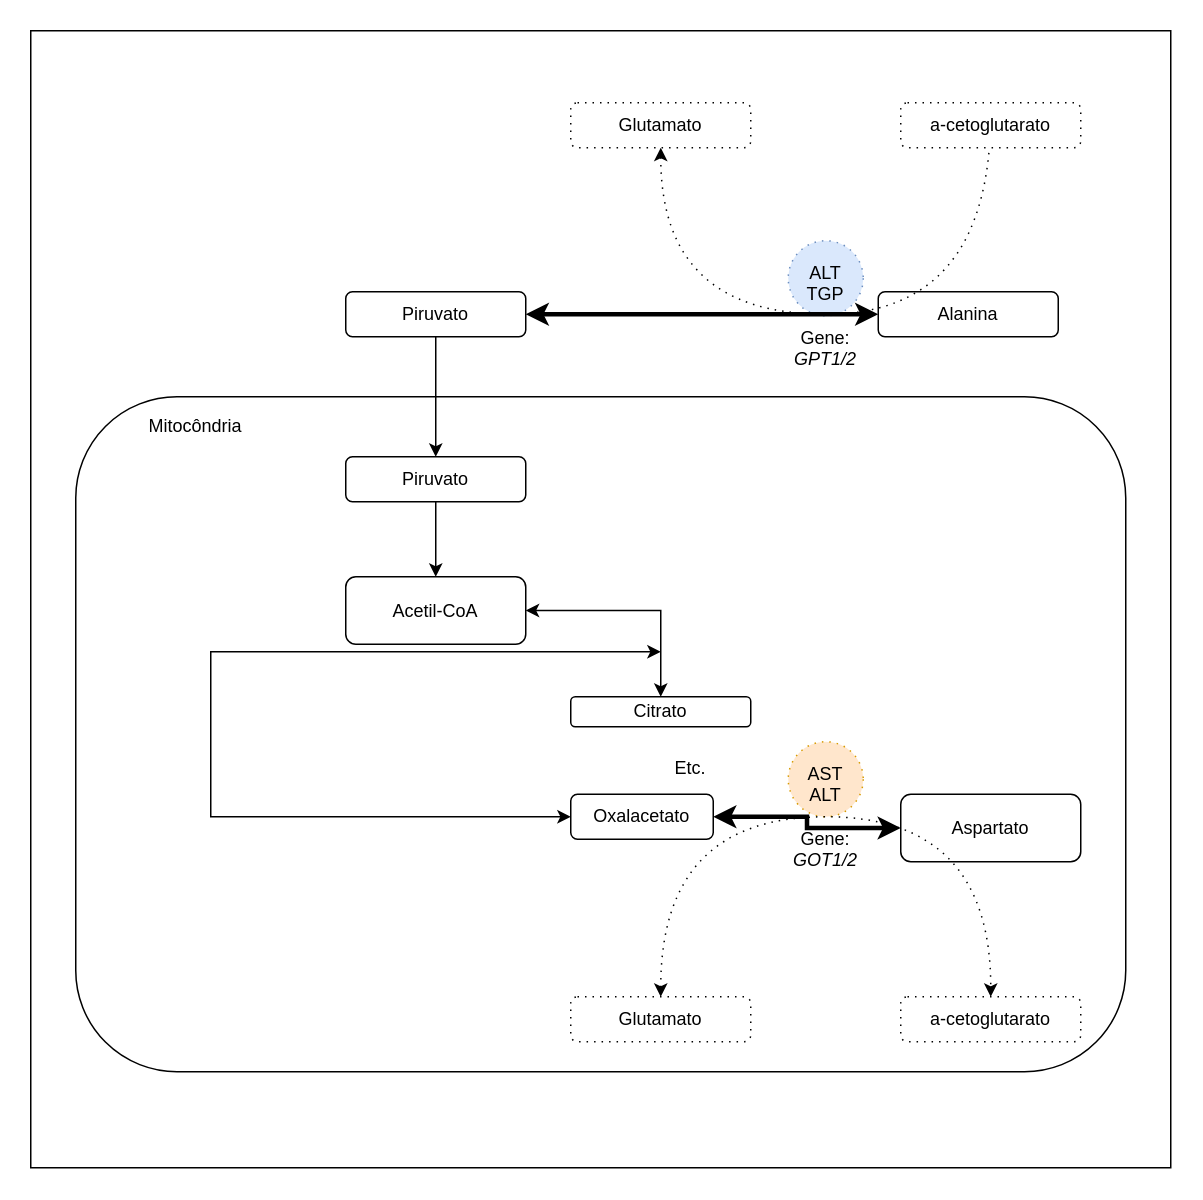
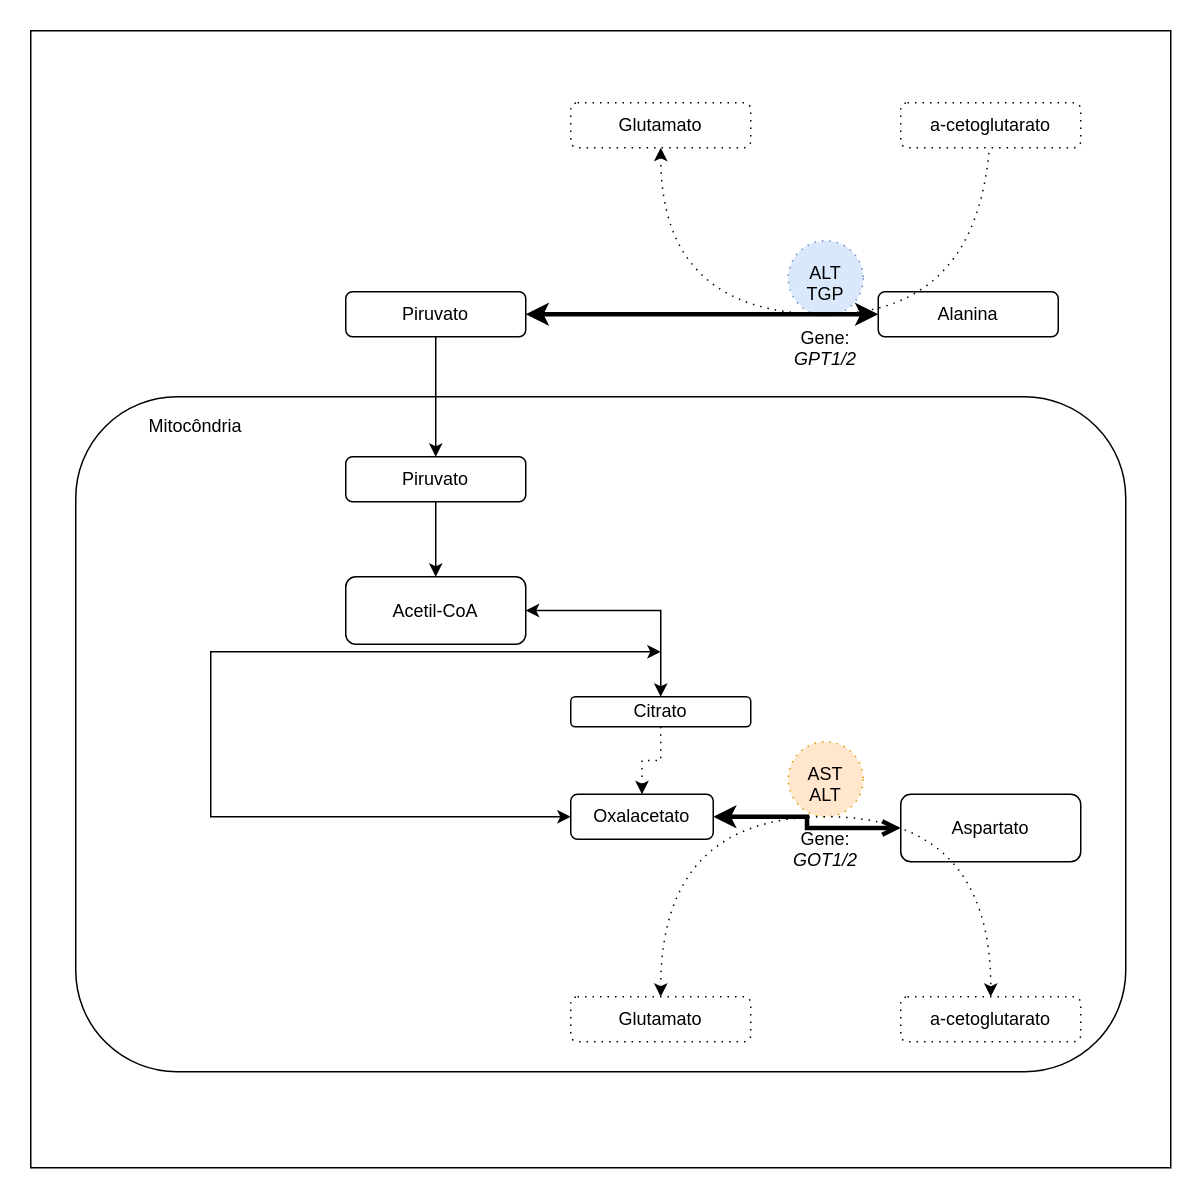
  <mxCell id="0" />
  <mxCell id="1" parent="0" />
  <mxCell id="2" value="" style="whiteSpace=wrap;html=1;aspect=fixed;" vertex="1" parent="1"><mxGeometry y="20" width="760" height="758" as="geometry" x="20" /></mxCell>
  <mxCell id="3" value="" style="rounded=1;whiteSpace=wrap;html=1;" vertex="1" parent="1"><mxGeometry x="50" y="264" width="700" height="450" as="geometry" /></mxCell>
  <mxCell id="4" value="" style="ellipse;whiteSpace=wrap;html=1;dashed=1;dashPattern=1 4;fillColor=#ffe6cc;strokeColor=#d79b00;" vertex="1" parent="1"><mxGeometry x="525" y="494" width="50" height="50" as="geometry" /></mxCell>
  <mxCell id="5" value="" style="ellipse;whiteSpace=wrap;html=1;dashed=1;dashPattern=1 4;fillColor=#dae8fc;strokeColor=#6c8ebf;" vertex="1" parent="1"><mxGeometry x="525" y="160" width="50" height="50" as="geometry" /></mxCell>
  <mxCell id="6" value="" style="edgeStyle=orthogonalEdgeStyle;rounded=0;orthogonalLoop=1;jettySize=auto;html=1;" edge="1" parent="1" source="7" target="10"><mxGeometry relative="1" as="geometry" /></mxCell>
  <mxCell id="7" value="Piruvato" style="rounded=1;whiteSpace=wrap;html=1;" vertex="1" parent="1"><mxGeometry x="230" y="304" width="120" height="30" as="geometry" /></mxCell>
  <mxCell id="8" value="Alanina" style="rounded=1;whiteSpace=wrap;html=1;" vertex="1" parent="1"><mxGeometry x="585" y="194" width="120" height="30" as="geometry" /></mxCell>
  <mxCell id="9" value="" style="edgeStyle=orthogonalEdgeStyle;rounded=0;orthogonalLoop=1;jettySize=auto;html=1;startArrow=classic;startFill=1;" edge="1" parent="1" source="10" target="12"><mxGeometry relative="1" as="geometry" /></mxCell>
  <mxCell id="10" value="Acetil-CoA" style="rounded=1;whiteSpace=wrap;html=1;" vertex="1" parent="1"><mxGeometry x="230" y="384" width="120" height="45" as="geometry" /></mxCell>
+ <mxCell id="11" value="" style="edgeStyle=orthogonalEdgeStyle;rounded=0;orthogonalLoop=1;jettySize=auto;html=1;dashed=1;dashPattern=1 4;" edge="1" parent="1" source="12" target="15"><mxGeometry relative="1" as="geometry" /></mxCell>
  <mxCell id="12" value="Citrato" style="rounded=1;whiteSpace=wrap;html=1;" vertex="1" parent="1"><mxGeometry x="380" y="464" width="120" height="20" as="geometry" /></mxCell>
  <mxCell id="13" value="" style="edgeStyle=orthogonalEdgeStyle;rounded=0;orthogonalLoop=1;jettySize=auto;html=1;startArrow=classic;startFill=1;" edge="1" parent="1" source="15"><mxGeometry relative="1" as="geometry"><mxPoint x="440" y="434" as="targetPoint" /><Array as="points"><mxPoint x="140" y="544" /><mxPoint x="140" y="434" /><mxPoint x="440" y="434" /></Array></mxGeometry></mxCell>
- <mxCell id="14" value="" style="edgeStyle=orthogonalEdgeStyle;rounded=0;orthogonalLoop=1;jettySize=auto;html=1;startArrow=classic;startFill=1;entryX=0;entryY=0.5;entryDx=0;entryDy=0;strokeWidth=3;" edge="1" parent="1" source="15" target="20"><mxGeometry relative="1" as="geometry"><mxPoint x="580" y="544" as="targetPoint" /></mxGeometry></mxCell>
+ <mxCell id="14" value="" style="edgeStyle=orthogonalEdgeStyle;rounded=0;orthogonalLoop=1;jettySize=auto;html=1;startArrow=classic;startFill=1;entryX=0;entryY=0.5;entryDx=0;entryDy=0;strokeWidth=3;endArrow=open;" edge="1" parent="1" source="15" target="20"><mxGeometry relative="1" as="geometry"><mxPoint x="580" y="544" as="targetPoint" /></mxGeometry></mxCell>
  <mxCell id="15" value="Oxalacetato" style="rounded=1;whiteSpace=wrap;html=1;" vertex="1" parent="1"><mxGeometry x="380" y="529" width="95" height="30" as="geometry" /></mxCell>
  <mxCell id="16" value="" style="edgeStyle=orthogonalEdgeStyle;rounded=0;orthogonalLoop=1;jettySize=auto;html=1;" edge="1" parent="1" source="18" target="7"><mxGeometry relative="1" as="geometry" /></mxCell>
  <mxCell id="17" style="edgeStyle=orthogonalEdgeStyle;rounded=0;orthogonalLoop=1;jettySize=auto;html=1;startArrow=classic;startFill=1;strokeWidth=3;" edge="1" parent="1" source="18" target="8"><mxGeometry relative="1" as="geometry" /></mxCell>
  <mxCell id="18" value="Piruvato" style="rounded=1;whiteSpace=wrap;html=1;" vertex="1" parent="1"><mxGeometry x="230" y="194" width="120" height="30" as="geometry" /></mxCell>
  <mxCell id="19" value="Mitocôndria" style="text;html=1;strokeColor=none;fillColor=none;align=center;verticalAlign=middle;whiteSpace=wrap;rounded=0;" vertex="1" parent="1"><mxGeometry x="80" y="274" width="100" height="20" as="geometry" /></mxCell>
  <mxCell id="20" value="Aspartato" style="rounded=1;whiteSpace=wrap;html=1;" vertex="1" parent="1"><mxGeometry x="600" y="529" width="120" height="45" as="geometry" /></mxCell>
- <mxCell id="21" value="Etc." style="text;html=1;strokeColor=none;fillColor=none;align=center;verticalAlign=middle;whiteSpace=wrap;rounded=0;" vertex="1" parent="1"><mxGeometry x="440" y="501.5" width="40" height="20" as="geometry" /></mxCell>
  <mxCell id="22" value="&lt;div&gt;AST&lt;/div&gt;&lt;div&gt;ALT&lt;br&gt;&lt;/div&gt;&lt;div&gt;&lt;br&gt;&lt;/div&gt;&lt;div&gt;Gene: &lt;i&gt;GOT1/2&lt;/i&gt;&lt;br&gt;&lt;/div&gt;" style="text;html=1;strokeColor=none;fillColor=none;align=center;verticalAlign=middle;whiteSpace=wrap;rounded=0;" vertex="1" parent="1"><mxGeometry x="530" y="534" width="40" height="20" as="geometry" /></mxCell>
  <mxCell id="23" value="&lt;div&gt;ALT&lt;/div&gt;&lt;div&gt;TGP&lt;br&gt;&lt;/div&gt;&lt;div&gt;&lt;br&gt;&lt;/div&gt;&lt;div&gt;Gene:&lt;/div&gt;&lt;div&gt;&lt;i&gt;GPT1/2&lt;/i&gt;&lt;br&gt;&lt;/div&gt;" style="text;html=1;strokeColor=none;fillColor=none;align=center;verticalAlign=middle;whiteSpace=wrap;rounded=0;" vertex="1" parent="1"><mxGeometry x="530" y="200" width="40" height="20" as="geometry" /></mxCell>
  <mxCell id="24" value="" style="edgeStyle=orthogonalEdgeStyle;rounded=0;orthogonalLoop=1;jettySize=auto;html=1;startArrow=classic;startFill=1;entryX=0.5;entryY=0;entryDx=0;entryDy=0;curved=1;dashed=1;dashPattern=1 4;" edge="1" parent="1" source="25" target="26"><mxGeometry relative="1" as="geometry"><mxPoint x="580" y="679" as="targetPoint" /><Array as="points"><mxPoint x="440" y="544" /><mxPoint x="660" y="544" /></Array></mxGeometry></mxCell>
  <mxCell id="25" value="Glutamato" style="rounded=1;whiteSpace=wrap;html=1;dashed=1;dashPattern=1 4;" vertex="1" parent="1"><mxGeometry x="380" y="664" width="120" height="30" as="geometry" /></mxCell>
  <mxCell id="26" value="a-cetoglutarato" style="rounded=1;whiteSpace=wrap;html=1;dashed=1;dashPattern=1 4;" vertex="1" parent="1"><mxGeometry x="600" y="664" width="120" height="30" as="geometry" /></mxCell>
  <mxCell id="27" value="" style="edgeStyle=orthogonalEdgeStyle;rounded=0;orthogonalLoop=1;jettySize=auto;html=1;startArrow=classic;startFill=1;entryX=0.5;entryY=0;entryDx=0;entryDy=0;curved=1;dashed=1;dashPattern=1 4;" edge="1" parent="1" source="28" target="29"><mxGeometry relative="1" as="geometry"><mxPoint x="580" y="83" as="targetPoint" /><Array as="points"><mxPoint x="440" y="209" /><mxPoint x="660" y="209" /></Array></mxGeometry></mxCell>
  <mxCell id="28" value="Glutamato" style="rounded=1;whiteSpace=wrap;html=1;dashed=1;dashPattern=1 4;" vertex="1" parent="1"><mxGeometry x="380" y="68" width="120" height="30" as="geometry" /></mxCell>
  <mxCell id="29" value="a-cetoglutarato" style="rounded=1;whiteSpace=wrap;html=1;dashed=1;dashPattern=1 4;" vertex="1" parent="1"><mxGeometry x="600" y="68" width="120" height="30" as="geometry" /></mxCell>
